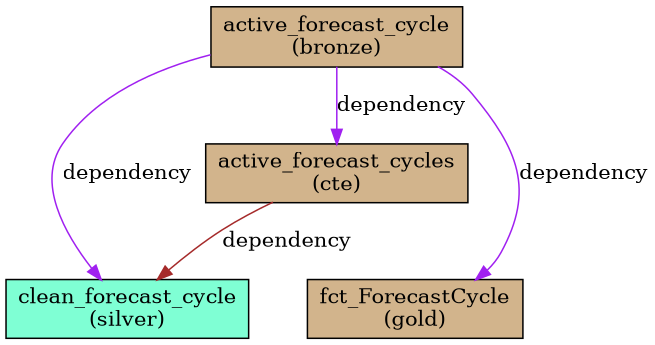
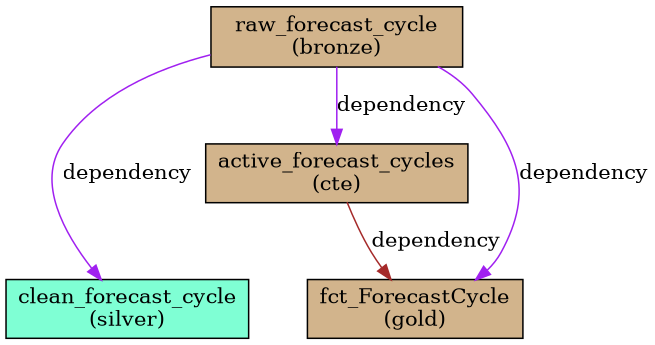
  digraph {
    rankdir=TB
    node [fillcolor=tan shape=record style=filled]
    edge [color=purple]
-   n1 [label="active_forecast_cycle\n(bronze)"]
+   n1 [label="raw_forecast_cycle\n(bronze)"]
    n2 [label="active_forecast_cycles\n(cte)"]
    n3 [fillcolor=aquamarine label="clean_forecast_cycle\n(silver)"]
    n4 [label="fct_ForecastCycle\n(gold)"]
    n1 -> n2 [label=dependency]
    n1 -> n3 [label=dependency]
    n1 -> n4 [label=dependency]
-   n2 -> n3 [color=brown label=dependency]
+   n2 -> n4 [color=brown label=dependency]
  }
